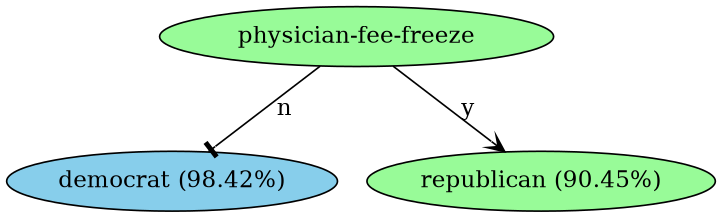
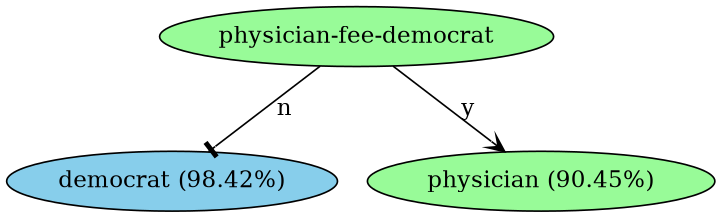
  digraph {
    node [fillcolor=palegreen shape=oval style=filled]
-   n1 [label="physician-fee-freeze"]
+   n1 [label="physician-fee-democrat"]
    n2 [fillcolor=skyblue label="democrat (98.42%)"]
-   n3 [label="republican (90.45%)"]
+   n3 [label="physician (90.45%)"]
    n1 -> n2 [arrowhead=tee label=n]
    n1 -> n3 [arrowhead=vee label=y]
  }
